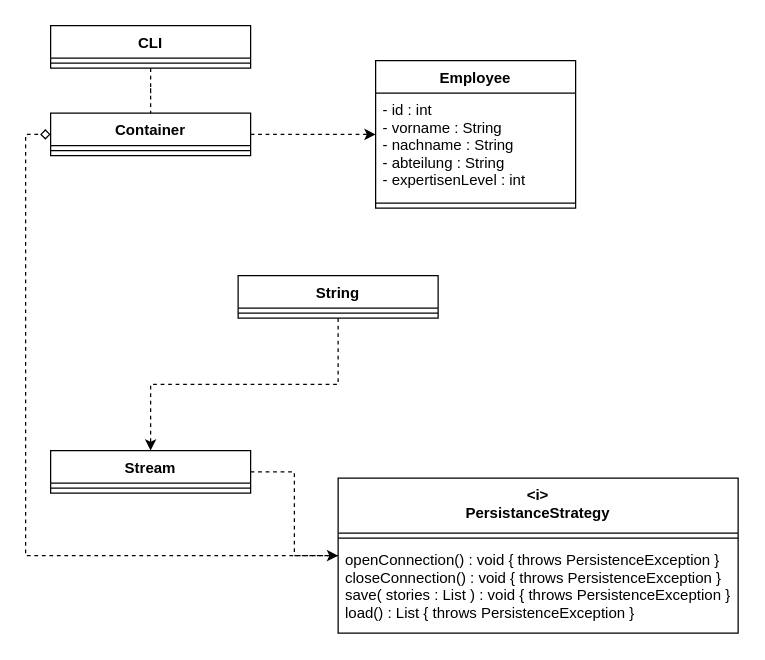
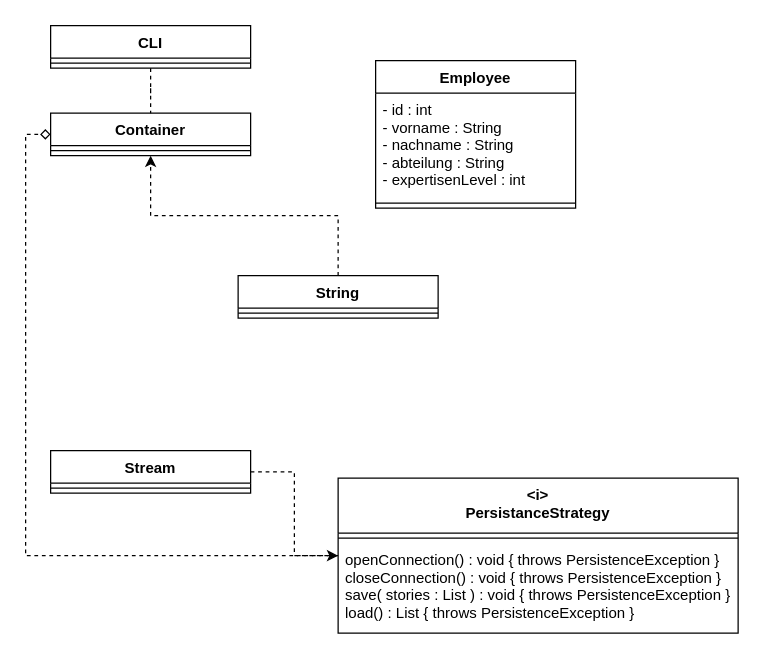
  <mxCell id="0" />
  <mxCell id="1" parent="0" />
- <mxCell id="2" style="edgeStyle=orthogonalEdgeStyle;rounded=0;orthogonalLoop=1;jettySize=auto;html=1;dashed=1;" edge="1" parent="1" source="3" target="5"><mxGeometry relative="1" as="geometry" /></mxCell>
  <mxCell id="3" value="Container" style="swimlane;fontStyle=1;align=center;verticalAlign=top;childLayout=stackLayout;horizontal=1;startSize=26;horizontalStack=0;resizeParent=1;resizeParentMax=0;resizeLast=0;collapsible=1;marginBottom=0;" vertex="1" parent="1"><mxGeometry x="40" y="90" width="160" height="34" as="geometry" /></mxCell>
  <mxCell id="4" value="" style="line;strokeWidth=1;fillColor=none;align=left;verticalAlign=middle;spacingTop=-1;spacingLeft=3;spacingRight=3;rotatable=0;labelPosition=right;points=[];portConstraint=eastwest;" vertex="1" parent="3"><mxGeometry y="26" width="160" height="8" as="geometry" /></mxCell>
  <mxCell id="5" value="Employee&#10;" style="swimlane;fontStyle=1;align=center;verticalAlign=top;childLayout=stackLayout;horizontal=1;startSize=26;horizontalStack=0;resizeParent=1;resizeParentMax=0;resizeLast=0;collapsible=1;marginBottom=0;" vertex="1" parent="1"><mxGeometry x="300" y="48" width="160" height="118" as="geometry" /></mxCell>
  <mxCell id="6" value="- id : int&#10;- vorname : String&#10;- nachname : String&#10;- abteilung : String&#10;- expertisenLevel : int" style="text;strokeColor=none;fillColor=none;align=left;verticalAlign=top;spacingLeft=4;spacingRight=4;overflow=hidden;rotatable=0;points=[[0,0.5],[1,0.5]];portConstraint=eastwest;" vertex="1" parent="5"><mxGeometry y="26" width="160" height="84" as="geometry" /></mxCell>
  <mxCell id="7" value="" style="line;strokeWidth=1;fillColor=none;align=left;verticalAlign=middle;spacingTop=-1;spacingLeft=3;spacingRight=3;rotatable=0;labelPosition=right;points=[];portConstraint=eastwest;" vertex="1" parent="5"><mxGeometry y="110" width="160" height="8" as="geometry" /></mxCell>
  <mxCell id="8" style="edgeStyle=orthogonalEdgeStyle;rounded=0;orthogonalLoop=1;jettySize=auto;html=1;dashed=1;" edge="1" parent="1" source="9" target="12"><mxGeometry relative="1" as="geometry" /></mxCell>
  <mxCell id="9" value="Stream" style="swimlane;fontStyle=1;align=center;verticalAlign=top;childLayout=stackLayout;horizontal=1;startSize=26;horizontalStack=0;resizeParent=1;resizeParentMax=0;resizeLast=0;collapsible=1;marginBottom=0;" vertex="1" parent="1"><mxGeometry x="40" y="360" width="160" height="34" as="geometry" /></mxCell>
  <mxCell id="10" value="" style="line;strokeWidth=1;fillColor=none;align=left;verticalAlign=middle;spacingTop=-1;spacingLeft=3;spacingRight=3;rotatable=0;labelPosition=right;points=[];portConstraint=eastwest;" vertex="1" parent="9"><mxGeometry y="26" width="160" height="8" as="geometry" /></mxCell>
  <mxCell id="11" style="edgeStyle=orthogonalEdgeStyle;rounded=0;orthogonalLoop=1;jettySize=auto;html=1;dashed=1;endArrow=diamond;endFill=0;" edge="1" parent="1" source="12" target="3"><mxGeometry relative="1" as="geometry"><Array as="points"><mxPoint x="20" y="444" /><mxPoint x="20" y="107" /></Array></mxGeometry></mxCell>
  <mxCell id="12" value="&lt;i&gt;&#10;PersistanceStrategy" style="swimlane;fontStyle=1;align=center;verticalAlign=top;childLayout=stackLayout;horizontal=1;startSize=44;horizontalStack=0;resizeParent=1;resizeParentMax=0;resizeLast=0;collapsible=1;marginBottom=0;" vertex="1" parent="1"><mxGeometry x="270" y="382" width="320" height="124" as="geometry" /></mxCell>
  <mxCell id="13" value="" style="line;strokeWidth=1;fillColor=none;align=left;verticalAlign=middle;spacingTop=-1;spacingLeft=3;spacingRight=3;rotatable=0;labelPosition=right;points=[];portConstraint=eastwest;" vertex="1" parent="12"><mxGeometry y="44" width="320" height="8" as="geometry" /></mxCell>
  <mxCell id="14" value="openConnection() : void { throws PersistenceException }&#10;closeConnection() : void { throws PersistenceException }&#10;save( stories : List ) : void { throws PersistenceException }&#10;load() : List { throws PersistenceException }" style="text;strokeColor=none;fillColor=none;align=left;verticalAlign=top;spacingLeft=4;spacingRight=4;overflow=hidden;rotatable=0;points=[[0,0.5],[1,0.5]];portConstraint=eastwest;" vertex="1" parent="12"><mxGeometry y="52" width="320" height="72" as="geometry" /></mxCell>
- <mxCell id="16" style="edgeStyle=orthogonalEdgeStyle;rounded=0;orthogonalLoop=1;jettySize=auto;html=1;dashed=1;" edge="1" parent="1" source="17" target="9"><mxGeometry relative="1" as="geometry" /></mxCell>
+ <mxCell id="15" style="edgeStyle=orthogonalEdgeStyle;rounded=0;orthogonalLoop=1;jettySize=auto;html=1;dashed=1;" edge="1" parent="1" source="17" target="3"><mxGeometry relative="1" as="geometry" /></mxCell>
  <mxCell id="17" value="String" style="swimlane;fontStyle=1;align=center;verticalAlign=top;childLayout=stackLayout;horizontal=1;startSize=26;horizontalStack=0;resizeParent=1;resizeParentMax=0;resizeLast=0;collapsible=1;marginBottom=0;" vertex="1" parent="1"><mxGeometry x="190" y="220" width="160" height="34" as="geometry" /></mxCell>
  <mxCell id="18" value="" style="line;strokeWidth=1;fillColor=none;align=left;verticalAlign=middle;spacingTop=-1;spacingLeft=3;spacingRight=3;rotatable=0;labelPosition=right;points=[];portConstraint=eastwest;" vertex="1" parent="17"><mxGeometry y="26" width="160" height="8" as="geometry" /></mxCell>
  <mxCell id="19" style="edgeStyle=orthogonalEdgeStyle;rounded=0;orthogonalLoop=1;jettySize=auto;html=1;dashed=1;endArrow=none;endFill=1;" edge="1" parent="1" source="20" target="3"><mxGeometry relative="1" as="geometry" /></mxCell>
  <mxCell id="20" value="CLI" style="swimlane;fontStyle=1;align=center;verticalAlign=top;childLayout=stackLayout;horizontal=1;startSize=26;horizontalStack=0;resizeParent=1;resizeParentMax=0;resizeLast=0;collapsible=1;marginBottom=0;" vertex="1" parent="1"><mxGeometry x="40" y="20" width="160" height="34" as="geometry" /></mxCell>
  <mxCell id="21" value="" style="line;strokeWidth=1;fillColor=none;align=left;verticalAlign=middle;spacingTop=-1;spacingLeft=3;spacingRight=3;rotatable=0;labelPosition=right;points=[];portConstraint=eastwest;" vertex="1" parent="20"><mxGeometry y="26" width="160" height="8" as="geometry" /></mxCell>
